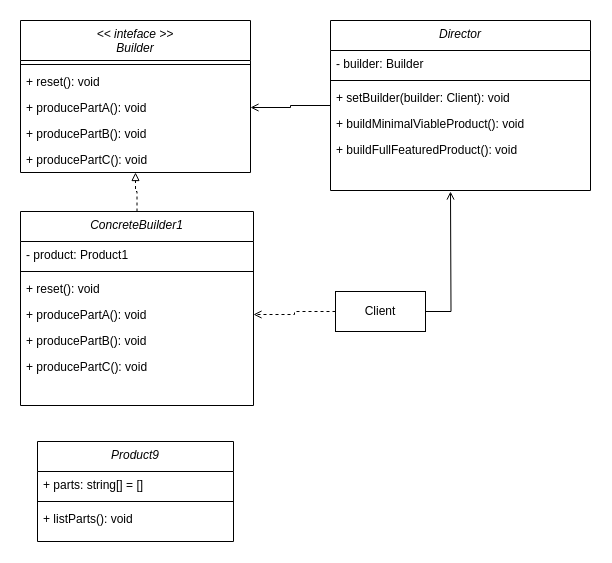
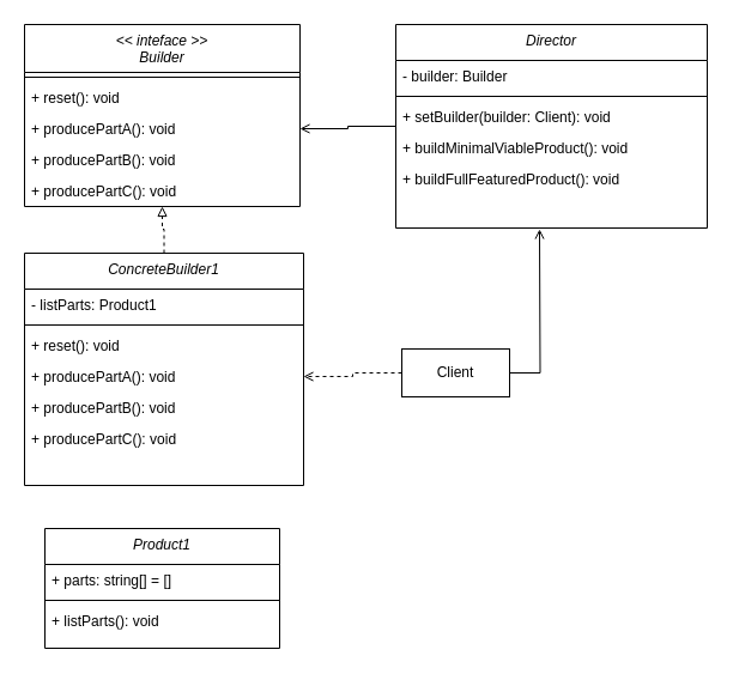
  <mxCell id="0" />
  <mxCell id="1" parent="0" />
  <mxCell id="2" value="&lt;&lt; inteface &gt;&gt;&#10;Builder" style="swimlane;fontStyle=2;align=center;verticalAlign=top;childLayout=stackLayout;horizontal=1;startSize=40;horizontalStack=0;resizeParent=1;resizeLast=0;collapsible=1;marginBottom=0;rounded=0;shadow=0;strokeWidth=1;swimlaneLine=1;" parent="1" vertex="1"><mxGeometry x="20" y="20" width="230" height="152" as="geometry"><mxRectangle x="230" y="140" width="160" height="26" as="alternateBounds" /></mxGeometry></mxCell>
  <mxCell id="3" value="" style="line;html=1;strokeWidth=1;align=left;verticalAlign=middle;spacingTop=-1;spacingLeft=3;spacingRight=3;rotatable=0;labelPosition=right;points=[];portConstraint=eastwest;" parent="2" vertex="1"><mxGeometry y="40" width="230" height="8" as="geometry" /></mxCell>
  <mxCell id="4" value="+ reset(): void" style="text;align=left;verticalAlign=top;spacingLeft=4;spacingRight=4;overflow=hidden;rotatable=0;points=[[0,0.5],[1,0.5]];portConstraint=eastwest;" parent="2" vertex="1"><mxGeometry y="48" width="230" height="26" as="geometry" /></mxCell>
  <mxCell id="5" value="+ producePartA(): void" style="text;align=left;verticalAlign=top;spacingLeft=4;spacingRight=4;overflow=hidden;rotatable=0;points=[[0,0.5],[1,0.5]];portConstraint=eastwest;" vertex="1" parent="2"><mxGeometry y="74" width="230" height="26" as="geometry" /></mxCell>
  <mxCell id="6" value="+ producePartB(): void" style="text;align=left;verticalAlign=top;spacingLeft=4;spacingRight=4;overflow=hidden;rotatable=0;points=[[0,0.5],[1,0.5]];portConstraint=eastwest;" vertex="1" parent="2"><mxGeometry y="100" width="230" height="26" as="geometry" /></mxCell>
  <mxCell id="7" value="+ producePartC(): void" style="text;align=left;verticalAlign=top;spacingLeft=4;spacingRight=4;overflow=hidden;rotatable=0;points=[[0,0.5],[1,0.5]];portConstraint=eastwest;" vertex="1" parent="2"><mxGeometry y="126" width="230" height="26" as="geometry" /></mxCell>
- <mxCell id="8" value="Product9" style="swimlane;fontStyle=2;align=center;verticalAlign=top;childLayout=stackLayout;horizontal=1;startSize=30;horizontalStack=0;resizeParent=1;resizeLast=0;collapsible=1;marginBottom=0;rounded=0;shadow=0;strokeWidth=1;swimlaneLine=1;" parent="1" vertex="1"><mxGeometry x="37" y="441" width="196" height="100" as="geometry"><mxRectangle x="230" y="140" width="160" height="26" as="alternateBounds" /></mxGeometry></mxCell>
+ <mxCell id="8" value="Product1" style="swimlane;fontStyle=2;align=center;verticalAlign=top;childLayout=stackLayout;horizontal=1;startSize=30;horizontalStack=0;resizeParent=1;resizeLast=0;collapsible=1;marginBottom=0;rounded=0;shadow=0;strokeWidth=1;swimlaneLine=1;" parent="1" vertex="1"><mxGeometry x="37" y="441" width="196" height="100" as="geometry"><mxRectangle x="230" y="140" width="160" height="26" as="alternateBounds" /></mxGeometry></mxCell>
  <mxCell id="9" value="+ parts: string[] = []" style="text;align=left;verticalAlign=top;spacingLeft=4;spacingRight=4;overflow=hidden;rotatable=0;points=[[0,0.5],[1,0.5]];portConstraint=eastwest;" parent="8" vertex="1"><mxGeometry y="30" width="196" height="26" as="geometry" /></mxCell>
  <mxCell id="10" value="" style="line;html=1;strokeWidth=1;align=left;verticalAlign=middle;spacingTop=-1;spacingLeft=3;spacingRight=3;rotatable=0;labelPosition=right;points=[];portConstraint=eastwest;" parent="8" vertex="1"><mxGeometry y="56" width="196" height="8" as="geometry" /></mxCell>
  <mxCell id="11" value="+ listParts(): void" style="text;align=left;verticalAlign=top;spacingLeft=4;spacingRight=4;overflow=hidden;rotatable=0;points=[[0,0.5],[1,0.5]];portConstraint=eastwest;" parent="8" vertex="1"><mxGeometry y="64" width="196" height="26" as="geometry" /></mxCell>
  <mxCell id="12" style="edgeStyle=orthogonalEdgeStyle;rounded=0;orthogonalLoop=1;jettySize=auto;html=1;entryX=1;entryY=0.5;entryDx=0;entryDy=0;startArrow=none;startFill=0;endArrow=open;endFill=0;" edge="1" parent="1" source="13" target="5"><mxGeometry relative="1" as="geometry" /></mxCell>
  <mxCell id="13" value="Director" style="swimlane;fontStyle=2;align=center;verticalAlign=top;childLayout=stackLayout;horizontal=1;startSize=30;horizontalStack=0;resizeParent=1;resizeLast=0;collapsible=1;marginBottom=0;rounded=0;shadow=0;strokeWidth=1;swimlaneLine=1;" vertex="1" parent="1"><mxGeometry x="330" y="20" width="260" height="170" as="geometry"><mxRectangle x="230" y="140" width="160" height="26" as="alternateBounds" /></mxGeometry></mxCell>
  <mxCell id="14" value="- builder: Builder" style="text;align=left;verticalAlign=top;spacingLeft=4;spacingRight=4;overflow=hidden;rotatable=0;points=[[0,0.5],[1,0.5]];portConstraint=eastwest;" vertex="1" parent="13"><mxGeometry y="30" width="260" height="26" as="geometry" /></mxCell>
  <mxCell id="15" value="" style="line;html=1;strokeWidth=1;align=left;verticalAlign=middle;spacingTop=-1;spacingLeft=3;spacingRight=3;rotatable=0;labelPosition=right;points=[];portConstraint=eastwest;" vertex="1" parent="13"><mxGeometry y="56" width="260" height="8" as="geometry" /></mxCell>
  <mxCell id="16" value="+ setBuilder(builder: Client): void" style="text;align=left;verticalAlign=top;spacingLeft=4;spacingRight=4;overflow=hidden;rotatable=0;points=[[0,0.5],[1,0.5]];portConstraint=eastwest;" vertex="1" parent="13"><mxGeometry y="64" width="260" height="26" as="geometry" /></mxCell>
  <mxCell id="17" value="+ buildMinimalViableProduct(): void" style="text;align=left;verticalAlign=top;spacingLeft=4;spacingRight=4;overflow=hidden;rotatable=0;points=[[0,0.5],[1,0.5]];portConstraint=eastwest;" vertex="1" parent="13"><mxGeometry y="90" width="260" height="26" as="geometry" /></mxCell>
  <mxCell id="18" value="+ buildFullFeaturedProduct(): void" style="text;align=left;verticalAlign=top;spacingLeft=4;spacingRight=4;overflow=hidden;rotatable=0;points=[[0,0.5],[1,0.5]];portConstraint=eastwest;" vertex="1" parent="13"><mxGeometry y="116" width="260" height="26" as="geometry" /></mxCell>
  <mxCell id="19" style="edgeStyle=orthogonalEdgeStyle;rounded=0;orthogonalLoop=1;jettySize=auto;html=1;startArrow=none;startFill=0;endArrow=block;endFill=0;dashed=1;" edge="1" parent="1" source="20" target="2"><mxGeometry relative="1" as="geometry" /></mxCell>
  <mxCell id="20" value="ConcreteBuilder1" style="swimlane;fontStyle=2;align=center;verticalAlign=top;childLayout=stackLayout;horizontal=1;startSize=30;horizontalStack=0;resizeParent=1;resizeLast=0;collapsible=1;marginBottom=0;rounded=0;shadow=0;strokeWidth=1;swimlaneLine=1;" vertex="1" parent="1"><mxGeometry x="20" y="211" width="233" height="194" as="geometry"><mxRectangle x="230" y="140" width="160" height="26" as="alternateBounds" /></mxGeometry></mxCell>
- <mxCell id="21" value="- product: Product1" style="text;align=left;verticalAlign=top;spacingLeft=4;spacingRight=4;overflow=hidden;rotatable=0;points=[[0,0.5],[1,0.5]];portConstraint=eastwest;" vertex="1" parent="20"><mxGeometry y="30" width="233" height="26" as="geometry" /></mxCell>
+ <mxCell id="21" value="- listParts: Product1" style="text;align=left;verticalAlign=top;spacingLeft=4;spacingRight=4;overflow=hidden;rotatable=0;points=[[0,0.5],[1,0.5]];portConstraint=eastwest;" vertex="1" parent="20"><mxGeometry y="30" width="233" height="26" as="geometry" /></mxCell>
  <mxCell id="22" value="" style="line;html=1;strokeWidth=1;align=left;verticalAlign=middle;spacingTop=-1;spacingLeft=3;spacingRight=3;rotatable=0;labelPosition=right;points=[];portConstraint=eastwest;" vertex="1" parent="20"><mxGeometry y="56" width="233" height="8" as="geometry" /></mxCell>
  <mxCell id="23" value="+ reset(): void" style="text;align=left;verticalAlign=top;spacingLeft=4;spacingRight=4;overflow=hidden;rotatable=0;points=[[0,0.5],[1,0.5]];portConstraint=eastwest;" vertex="1" parent="20"><mxGeometry y="64" width="233" height="26" as="geometry" /></mxCell>
  <mxCell id="24" value="+ producePartA(): void" style="text;align=left;verticalAlign=top;spacingLeft=4;spacingRight=4;overflow=hidden;rotatable=0;points=[[0,0.5],[1,0.5]];portConstraint=eastwest;" vertex="1" parent="20"><mxGeometry y="90" width="233" height="26" as="geometry" /></mxCell>
  <mxCell id="25" value="+ producePartB(): void" style="text;align=left;verticalAlign=top;spacingLeft=4;spacingRight=4;overflow=hidden;rotatable=0;points=[[0,0.5],[1,0.5]];portConstraint=eastwest;" vertex="1" parent="20"><mxGeometry y="116" width="233" height="26" as="geometry" /></mxCell>
  <mxCell id="26" value="+ producePartC(): void" style="text;align=left;verticalAlign=top;spacingLeft=4;spacingRight=4;overflow=hidden;rotatable=0;points=[[0,0.5],[1,0.5]];portConstraint=eastwest;" vertex="1" parent="20"><mxGeometry y="142" width="233" height="26" as="geometry" /></mxCell>
  <mxCell id="27" style="edgeStyle=orthogonalEdgeStyle;rounded=0;orthogonalLoop=1;jettySize=auto;html=1;startArrow=none;startFill=0;endArrow=open;endFill=0;" edge="1" parent="1" source="29"><mxGeometry relative="1" as="geometry"><mxPoint x="450" y="191" as="targetPoint" /></mxGeometry></mxCell>
  <mxCell id="28" style="edgeStyle=orthogonalEdgeStyle;rounded=0;orthogonalLoop=1;jettySize=auto;html=1;entryX=1;entryY=0.5;entryDx=0;entryDy=0;startArrow=none;startFill=0;endArrow=open;endFill=0;dashed=1;" edge="1" parent="1" source="29" target="24"><mxGeometry relative="1" as="geometry" /></mxCell>
  <mxCell id="29" value="Client" style="rounded=0;whiteSpace=wrap;html=1;" vertex="1" parent="1"><mxGeometry x="335" y="291" width="90" height="40" as="geometry" /></mxCell>
